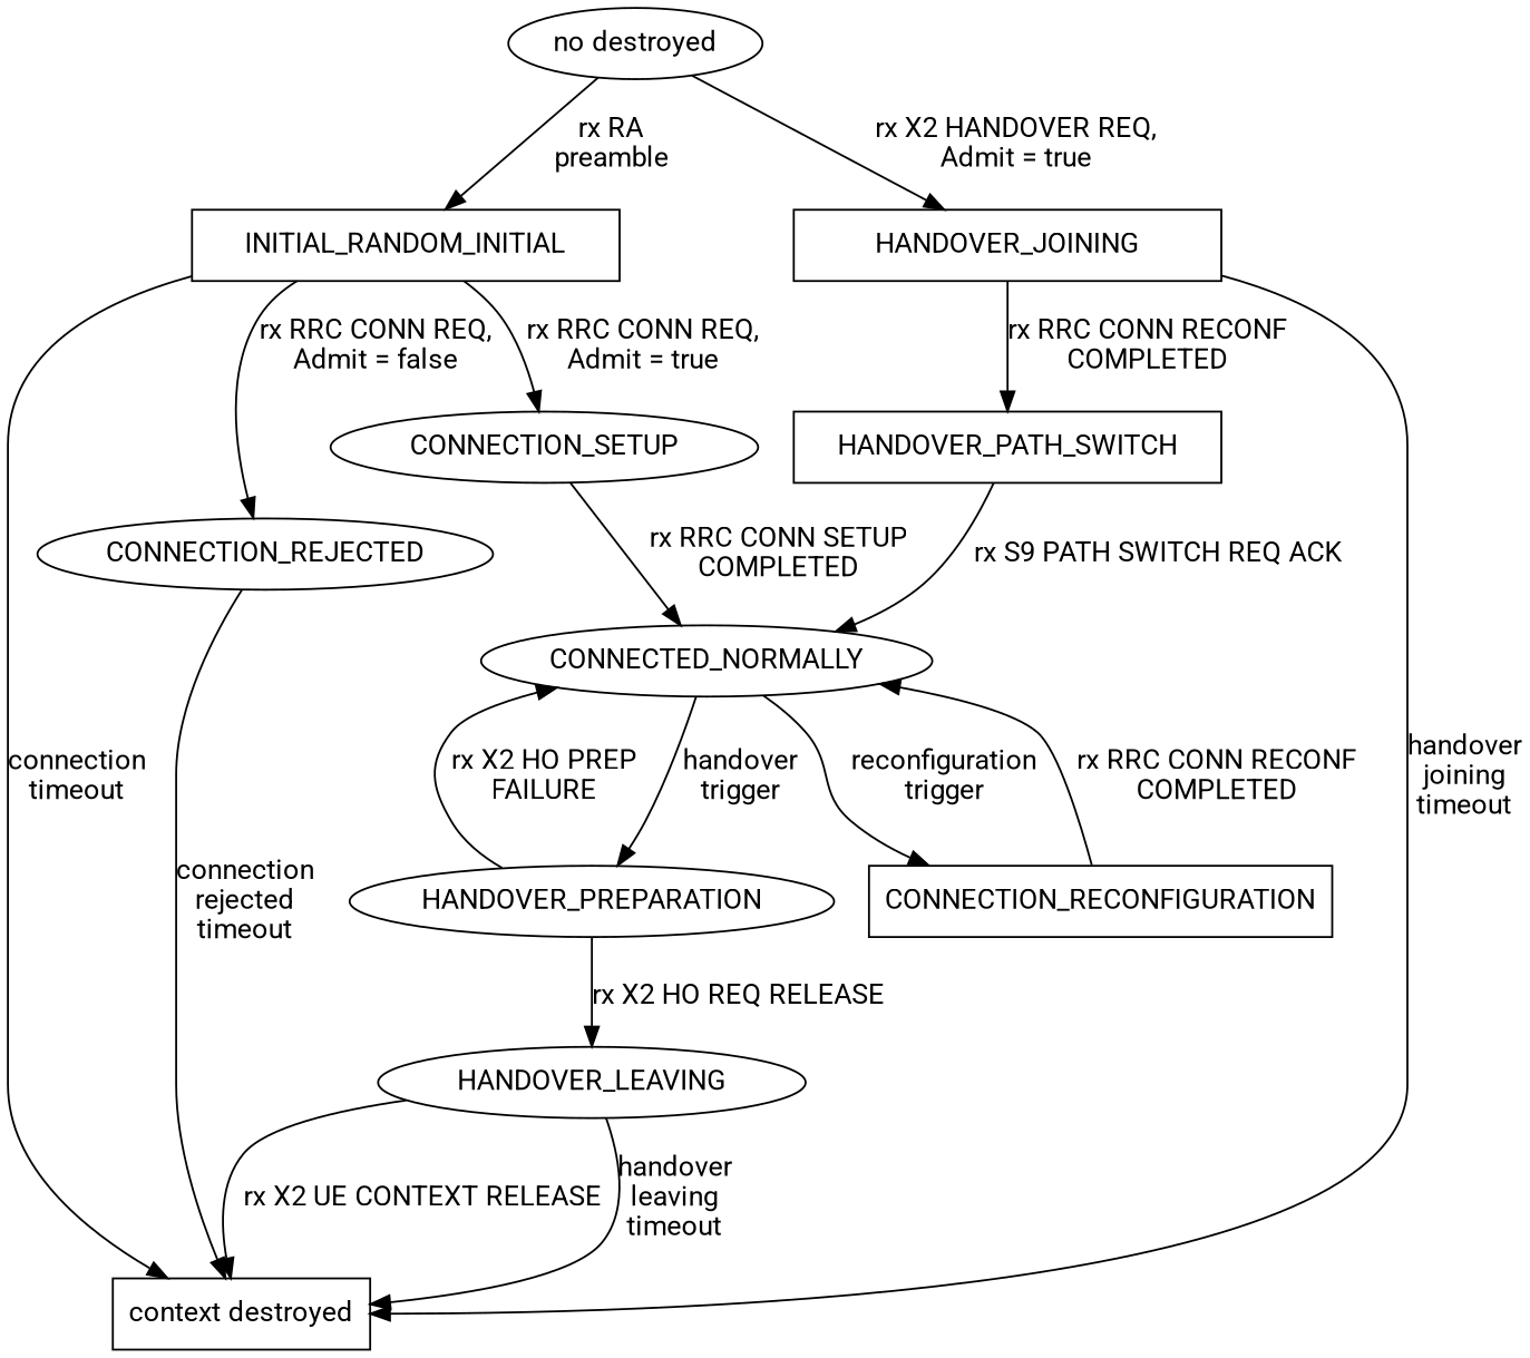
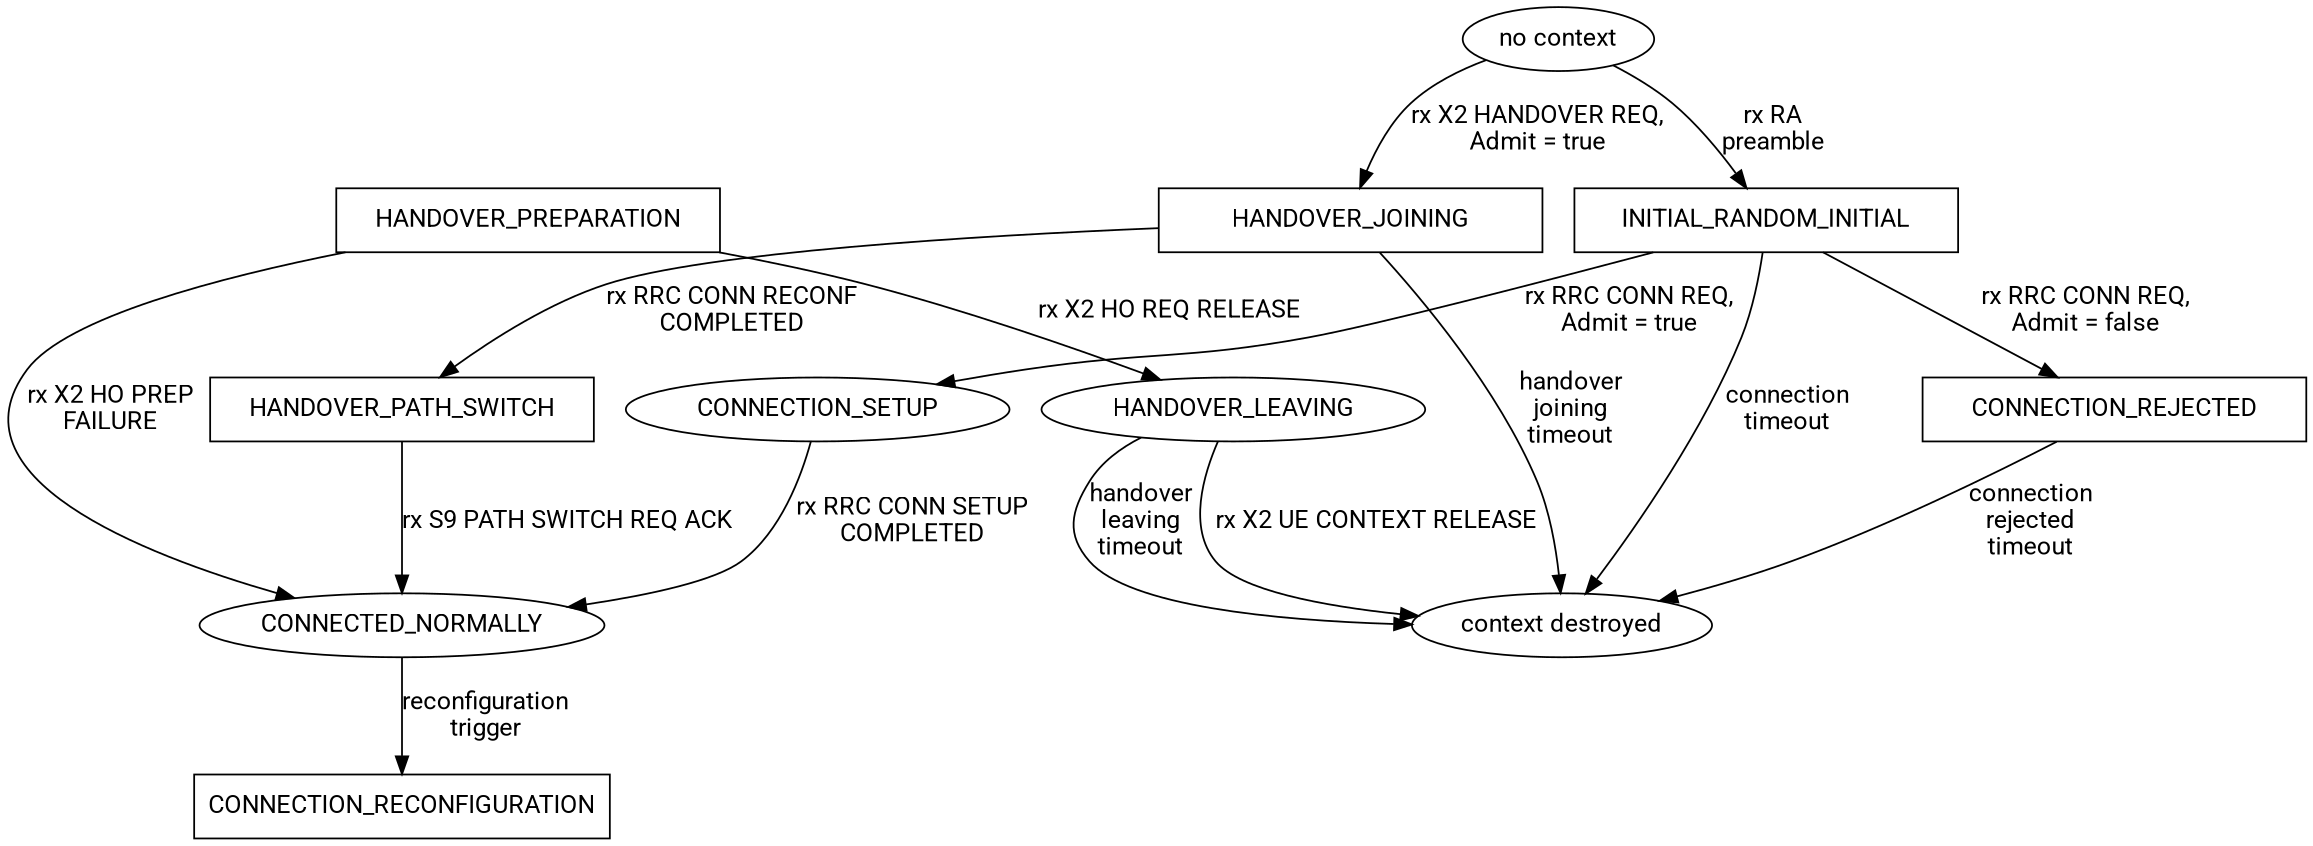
  digraph {
    fontname=Roboto
    node [fontname=Roboto shape=box]
    edge [fontname=Roboto]
-   n1 [label="no destroyed" shape=ellipse]
+   n1 [label="no context" shape=ellipse]
    n2 [label=INITIAL_RANDOM_INITIAL width=3]
    HANDOVER_JOINING [width=3]
    CONNECTION_SETUP [shape=ellipse width=3]
-   CONNECTION_REJECTED [shape=ellipse width=3]
-   n6 [label="context destroyed"]
+   CONNECTION_REJECTED [width=3]
+   n6 [label="context destroyed" shape=ellipse]
    HANDOVER_PATH_SWITCH [width=3]
    CONNECTED_NORMALLY [shape=ellipse width=3]
    CONNECTION_RECONFIGURATION [width=3]
-   HANDOVER_PREPARATION [shape=ellipse width=3]
+   HANDOVER_PREPARATION [width=3]
    HANDOVER_LEAVING [shape=ellipse width=3]
    n1 -> n2 [label="rx RA\npreamble"]
    n1 -> HANDOVER_JOINING [label="rx X2 HANDOVER REQ,\nAdmit = true"]
    n2 -> CONNECTION_SETUP [label="rx RRC CONN REQ,\nAdmit = true"]
    n2 -> CONNECTION_REJECTED [label="rx RRC CONN REQ,\nAdmit = false"]
    n2 -> n6 [label="connection\ntimeout"]
    HANDOVER_JOINING -> n6 [label="handover\njoining\ntimeout"]
    HANDOVER_JOINING -> HANDOVER_PATH_SWITCH [label="rx RRC CONN RECONF\nCOMPLETED"]
    CONNECTION_SETUP -> CONNECTED_NORMALLY [label="rx RRC CONN SETUP\nCOMPLETED"]
    CONNECTION_REJECTED -> n6 [label="connection\nrejected\ntimeout"]
    HANDOVER_PATH_SWITCH -> CONNECTED_NORMALLY [label="rx S9 PATH SWITCH REQ ACK"]
    CONNECTED_NORMALLY -> CONNECTION_RECONFIGURATION [label="reconfiguration\ntrigger"]
-   CONNECTED_NORMALLY -> HANDOVER_PREPARATION [label="handover\ntrigger"]
-   CONNECTION_RECONFIGURATION -> CONNECTED_NORMALLY [label="rx RRC CONN RECONF\nCOMPLETED"]
    HANDOVER_PREPARATION -> CONNECTED_NORMALLY [label="rx X2 HO PREP\nFAILURE"]
    HANDOVER_PREPARATION -> HANDOVER_LEAVING [label="rx X2 HO REQ RELEASE"]
    HANDOVER_LEAVING -> n6 [label="rx X2 UE CONTEXT RELEASE"]
    HANDOVER_LEAVING -> n6 [label="handover\nleaving\ntimeout"]
  }
